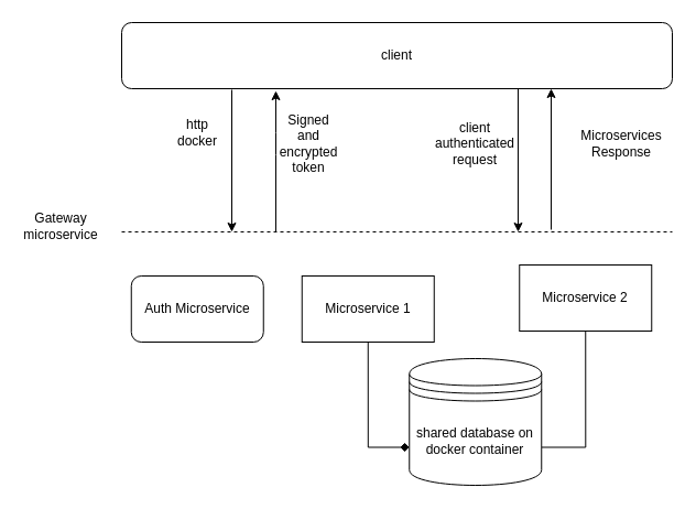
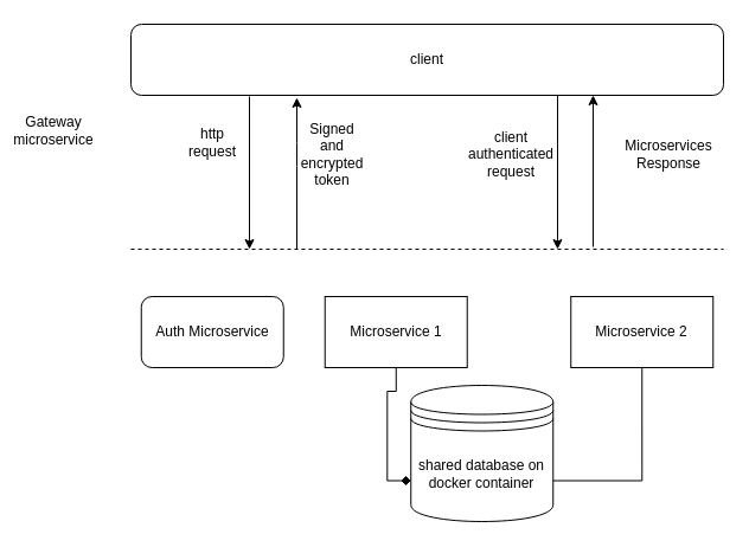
  <mxCell id="0" />
  <mxCell id="1" parent="0" />
  <mxCell id="2" style="edgeStyle=orthogonalEdgeStyle;rounded=0;orthogonalLoop=1;jettySize=auto;html=1;exitX=0.5;exitY=1;exitDx=0;exitDy=0;entryX=0;entryY=0.7;entryDx=0;entryDy=0;endArrow=diamond;" parent="1" source="3" target="8" edge="1"><mxGeometry relative="1" as="geometry" /></mxCell>
  <mxCell id="3" value="Microservice 1" style="rounded=0;whiteSpace=wrap;html=1;" parent="1" vertex="1"><mxGeometry x="273.75" y="250" width="120" height="60" as="geometry" /></mxCell>
  <mxCell id="4" style="edgeStyle=orthogonalEdgeStyle;rounded=0;orthogonalLoop=1;jettySize=auto;html=1;exitX=0.5;exitY=1;exitDx=0;exitDy=0;entryX=1;entryY=0.7;entryDx=0;entryDy=0;endArrow=none;" parent="1" source="5" target="8" edge="1"><mxGeometry relative="1" as="geometry"><mxPoint x="513.75" y="375" as="targetPoint" /></mxGeometry></mxCell>
- <mxCell id="5" value="Microservice 2" style="rounded=0;whiteSpace=wrap;html=1;" parent="1" vertex="1"><mxGeometry x="471.25" y="240" width="120" height="60" as="geometry" /></mxCell>
+ <mxCell id="5" value="Microservice 2" style="rounded=0;whiteSpace=wrap;html=1;" parent="1" vertex="1"><mxGeometry x="481.25" y="250" width="120" height="60" as="geometry" /></mxCell>
  <mxCell id="6" value="" style="endArrow=none;dashed=1;html=1;" parent="1" edge="1"><mxGeometry width="50" height="50" relative="1" as="geometry"><mxPoint x="110" y="210" as="sourcePoint" /><mxPoint x="610" y="210" as="targetPoint" /></mxGeometry></mxCell>
- <mxCell id="7" value="Gateway microservice" style="text;html=1;strokeColor=none;fillColor=none;align=center;verticalAlign=middle;whiteSpace=wrap;rounded=0;" parent="1" vertex="1"><mxGeometry x="20" y="190" width="70" height="30" as="geometry" /></mxCell>
- <mxCell id="8" value="shared database on docker container" style="shape=datastore;whiteSpace=wrap;html=1;" parent="1" vertex="1"><mxGeometry x="371.25" y="325" width="120" height="115" as="geometry" /></mxCell>
+ <mxCell id="7" value="Gateway microservice" style="text;html=1;strokeColor=none;fillColor=none;align=center;verticalAlign=middle;whiteSpace=wrap;rounded=0;" parent="1" vertex="1"><mxGeometry x="10" y="95" width="70" height="30" as="geometry" /></mxCell>
+ <mxCell id="8" value="shared database on docker container" style="shape=datastore;whiteSpace=wrap;html=1;" parent="1" vertex="1"><mxGeometry x="346.25" y="325" width="120" height="115" as="geometry" /></mxCell>
  <mxCell id="9" value="client" style="rounded=1;whiteSpace=wrap;html=1;" parent="1" vertex="1"><mxGeometry x="110" y="20" width="500" height="60" as="geometry" /></mxCell>
  <mxCell id="10" value="" style="endArrow=classic;html=1;" parent="1" edge="1"><mxGeometry width="50" height="50" relative="1" as="geometry"><mxPoint x="210" y="81" as="sourcePoint" /><mxPoint x="210" y="210" as="targetPoint" /><Array as="points" /></mxGeometry></mxCell>
- <mxCell id="11" value="http docker" style="text;html=1;strokeColor=none;fillColor=none;align=center;verticalAlign=middle;whiteSpace=wrap;rounded=0;" parent="1" vertex="1"><mxGeometry x="158.75" y="110" width="40" height="20" as="geometry" /></mxCell>
+ <mxCell id="11" value="http request" style="text;html=1;strokeColor=none;fillColor=none;align=center;verticalAlign=middle;whiteSpace=wrap;rounded=0;" parent="1" vertex="1"><mxGeometry x="158.75" y="110" width="40" height="20" as="geometry" /></mxCell>
  <mxCell id="12" value="" style="endArrow=classic;html=1;" parent="1" edge="1"><mxGeometry width="50" height="50" relative="1" as="geometry"><mxPoint x="250" y="210" as="sourcePoint" /><mxPoint x="250" y="82" as="targetPoint" /><Array as="points"><mxPoint x="250" y="130" /></Array></mxGeometry></mxCell>
  <mxCell id="13" value="Signed and encrypted token" style="text;html=1;strokeColor=none;fillColor=none;align=center;verticalAlign=middle;whiteSpace=wrap;rounded=0;" parent="1" vertex="1"><mxGeometry x="260" y="120" width="40" height="20" as="geometry" /></mxCell>
  <mxCell id="14" value="Auth Microservice" style="whiteSpace=wrap;html=1;rounded=1;" parent="1" vertex="1"><mxGeometry x="118.75" y="250" width="120" height="60" as="geometry" /></mxCell>
  <mxCell id="15" value="" style="endArrow=classic;html=1;entryX=0.78;entryY=1;entryDx=0;entryDy=0;entryPerimeter=0;" edge="1" parent="1" target="9"><mxGeometry width="50" height="50" relative="1" as="geometry"><mxPoint x="500" y="208" as="sourcePoint" /><mxPoint x="520" y="80" as="targetPoint" /></mxGeometry></mxCell>
  <mxCell id="16" value="" style="endArrow=classic;html=1;exitX=0.5;exitY=1;exitDx=0;exitDy=0;" edge="1" parent="1"><mxGeometry width="50" height="50" relative="1" as="geometry"><mxPoint x="470" y="80" as="sourcePoint" /><mxPoint x="470" y="210" as="targetPoint" /></mxGeometry></mxCell>
  <mxCell id="17" value="client authenticated request" style="text;html=1;strokeColor=none;fillColor=none;align=center;verticalAlign=middle;whiteSpace=wrap;rounded=0;" vertex="1" parent="1"><mxGeometry x="411.25" y="120" width="40" height="20" as="geometry" /></mxCell>
  <mxCell id="18" value="Microservices&lt;br&gt;Response" style="text;html=1;strokeColor=none;fillColor=none;align=center;verticalAlign=middle;whiteSpace=wrap;rounded=0;" vertex="1" parent="1"><mxGeometry x="544" y="120" width="40" height="20" as="geometry" /></mxCell>
